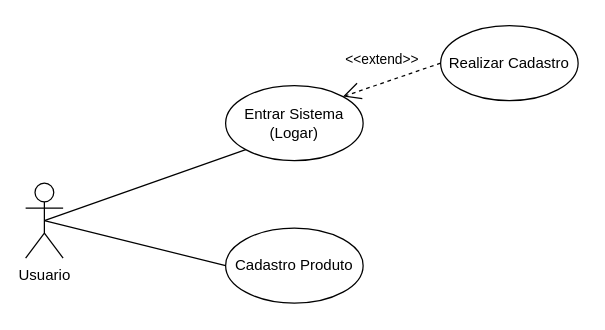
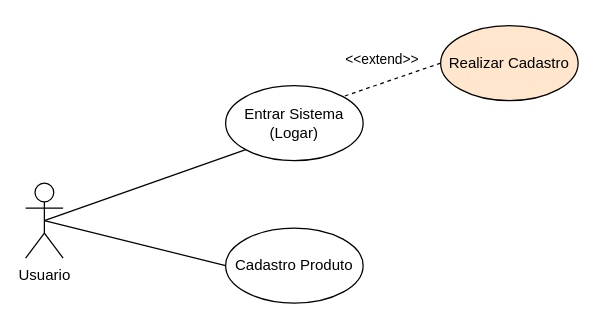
  <mxCell id="0" />
  <mxCell id="1" parent="0" />
  <mxCell id="2" value="Usuario" style="shape=umlActor;verticalLabelPosition=bottom;verticalAlign=top;html=1;flipH=0;flipV=0;" parent="1" vertex="1"><mxGeometry x="20" y="146" width="30" height="60" as="geometry" /></mxCell>
  <mxCell id="3" value="Cadastro Produto" style="ellipse;whiteSpace=wrap;html=1;" parent="1" vertex="1"><mxGeometry x="180" y="182" width="110" height="60" as="geometry" /></mxCell>
  <mxCell id="4" value="Entrar Sistema&lt;br&gt;(Logar)" style="ellipse;whiteSpace=wrap;html=1;" parent="1" vertex="1"><mxGeometry x="180" y="68" width="110" height="60" as="geometry" /></mxCell>
  <mxCell id="5" value="" style="endArrow=none;html=1;entryX=0;entryY=0.5;entryDx=0;entryDy=0;exitX=0.5;exitY=0.5;exitDx=0;exitDy=0;exitPerimeter=0;" parent="1" source="2" target="3" edge="1"><mxGeometry width="50" height="50" relative="1" as="geometry"><mxPoint x="50" y="176" as="sourcePoint" /><mxPoint x="110" y="156" as="targetPoint" /></mxGeometry></mxCell>
  <mxCell id="6" value="" style="endArrow=none;html=1;exitX=0.5;exitY=0.5;exitDx=0;exitDy=0;exitPerimeter=0;entryX=0;entryY=1;entryDx=0;entryDy=0;" parent="1" source="2" target="4" edge="1"><mxGeometry width="50" height="50" relative="1" as="geometry"><mxPoint x="50" y="136" as="sourcePoint" /><mxPoint x="110" y="36" as="targetPoint" /></mxGeometry></mxCell>
- <mxCell id="7" value="Realizar Cadastro" style="ellipse;whiteSpace=wrap;html=1;" parent="1" vertex="1"><mxGeometry x="352" y="20" width="110" height="60" as="geometry" /></mxCell>
- <mxCell id="8" value="&amp;lt;&amp;lt;extend&amp;gt;&amp;gt;" style="endArrow=open;endSize=12;dashed=1;html=1;entryX=1;entryY=0;entryDx=0;entryDy=0;exitX=0;exitY=0.5;exitDx=0;exitDy=0;" edge="1" parent="1" source="7" target="4"><mxGeometry x="0.049" y="-18" width="160" relative="1" as="geometry"><mxPoint x="299" y="24" as="sourcePoint" /><mxPoint x="235" y="128" as="targetPoint" /><mxPoint as="offset" /></mxGeometry></mxCell>
+ <mxCell id="7" value="Realizar Cadastro" style="ellipse;whiteSpace=wrap;html=1;fillColor=#ffe6cc;" parent="1" vertex="1"><mxGeometry x="352" y="20" width="110" height="60" as="geometry" /></mxCell>
+ <mxCell id="8" value="&amp;lt;&amp;lt;extend&amp;gt;&amp;gt;" style="endArrow=none;endSize=12;dashed=1;html=1;entryX=1;entryY=0;entryDx=0;entryDy=0;exitX=0;exitY=0.5;exitDx=0;exitDy=0;" edge="1" parent="1" source="7" target="4"><mxGeometry x="0.049" y="-18" width="160" relative="1" as="geometry"><mxPoint x="299" y="24" as="sourcePoint" /><mxPoint x="235" y="128" as="targetPoint" /><mxPoint as="offset" /></mxGeometry></mxCell>
